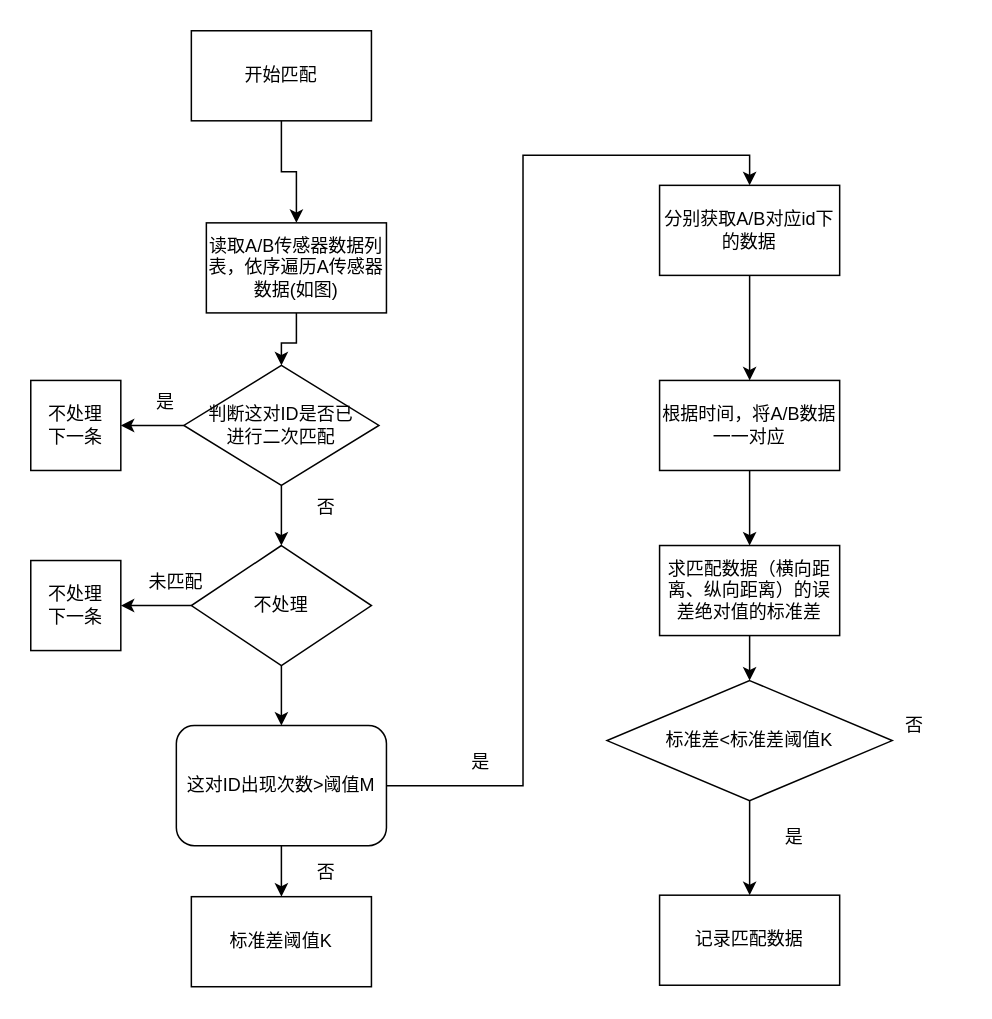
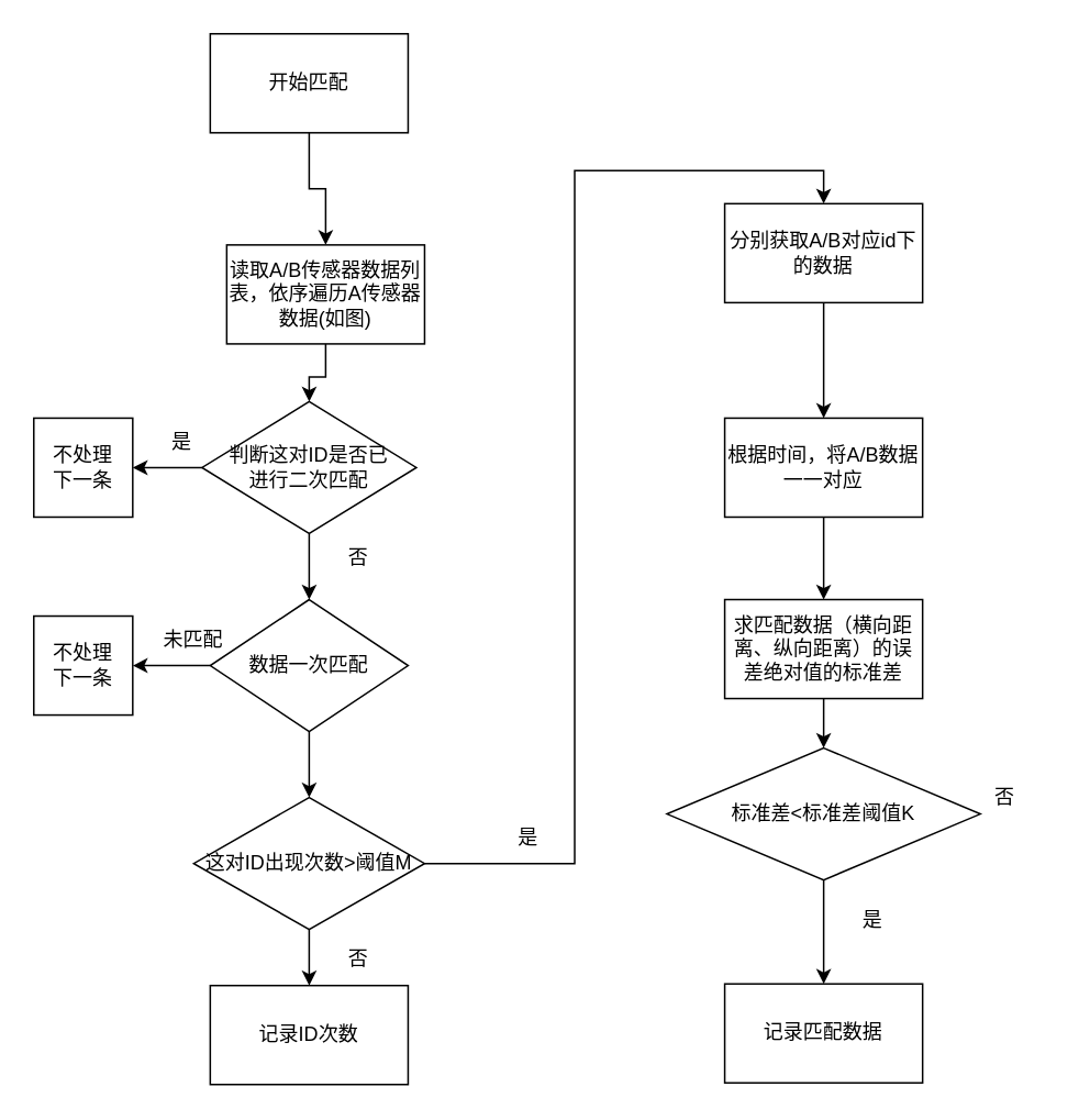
  <mxCell id="0" />
  <mxCell id="1" parent="0" />
  <mxCell id="2" value="" style="edgeStyle=orthogonalEdgeStyle;rounded=0;orthogonalLoop=1;jettySize=auto;html=1;" edge="1" parent="1" source="3" target="5"><mxGeometry relative="1" as="geometry" /></mxCell>
  <mxCell id="3" value="开始匹配" style="rounded=0;whiteSpace=wrap;html=1;" vertex="1" parent="1"><mxGeometry x="127" y="20" width="120" height="60" as="geometry" /></mxCell>
  <mxCell id="4" value="" style="edgeStyle=orthogonalEdgeStyle;rounded=0;orthogonalLoop=1;jettySize=auto;html=1;" edge="1" parent="1" source="5" target="21"><mxGeometry relative="1" as="geometry" /></mxCell>
  <mxCell id="5" value="读取A/B传感器数据列表，依序遍历A传感器数据(如图)" style="rounded=0;whiteSpace=wrap;html=1;" vertex="1" parent="1"><mxGeometry x="137" y="148" width="120" height="60" as="geometry" /></mxCell>
  <mxCell id="6" value="" style="edgeStyle=orthogonalEdgeStyle;rounded=0;orthogonalLoop=1;jettySize=auto;html=1;" edge="1" parent="1" source="8" target="9"><mxGeometry relative="1" as="geometry" /></mxCell>
  <mxCell id="7" value="" style="edgeStyle=orthogonalEdgeStyle;rounded=0;orthogonalLoop=1;jettySize=auto;html=1;" edge="1" parent="1" source="8" target="12"><mxGeometry relative="1" as="geometry" /></mxCell>
- <mxCell id="8" value="不处理" style="rhombus;whiteSpace=wrap;html=1;" vertex="1" parent="1"><mxGeometry x="127" y="363" width="120" height="80" as="geometry" /></mxCell>
+ <mxCell id="8" value="数据一次匹配" style="rhombus;whiteSpace=wrap;html=1;" vertex="1" parent="1"><mxGeometry x="127" y="363" width="120" height="80" as="geometry" /></mxCell>
  <mxCell id="9" value="不处理&lt;br&gt;下一条" style="rounded=0;whiteSpace=wrap;html=1;" vertex="1" parent="1"><mxGeometry x="20" y="373" width="60" height="60" as="geometry" /></mxCell>
  <mxCell id="10" value="" style="edgeStyle=orthogonalEdgeStyle;rounded=0;orthogonalLoop=1;jettySize=auto;html=1;" edge="1" parent="1" source="12" target="18"><mxGeometry relative="1" as="geometry" /></mxCell>
  <mxCell id="11" style="edgeStyle=orthogonalEdgeStyle;rounded=0;orthogonalLoop=1;jettySize=auto;html=1;entryX=0.5;entryY=0;entryDx=0;entryDy=0;" edge="1" parent="1" source="12" target="15"><mxGeometry relative="1" as="geometry" /></mxCell>
- <mxCell id="12" value="这对ID出现次数&amp;gt;阈值M" style="whiteSpace=wrap;html=1;rounded=1;" vertex="1" parent="1"><mxGeometry x="117" y="483" width="140" height="80" as="geometry" /></mxCell>
+ <mxCell id="12" value="这对ID出现次数&amp;gt;阈值M" style="rhombus;whiteSpace=wrap;html=1;" vertex="1" parent="1"><mxGeometry x="117" y="483" width="140" height="80" as="geometry" /></mxCell>
  <mxCell id="13" value="未匹配" style="text;html=1;strokeColor=none;fillColor=none;align=center;verticalAlign=middle;whiteSpace=wrap;rounded=0;" vertex="1" parent="1"><mxGeometry x="87" y="373" width="60" height="30" as="geometry" /></mxCell>
  <mxCell id="14" value="" style="edgeStyle=orthogonalEdgeStyle;rounded=0;orthogonalLoop=1;jettySize=auto;html=1;" edge="1" parent="1" source="15" target="26"><mxGeometry relative="1" as="geometry" /></mxCell>
  <mxCell id="15" value="分别获取A/B对应id下的数据" style="rounded=0;whiteSpace=wrap;html=1;" vertex="1" parent="1"><mxGeometry x="439" y="123" width="120" height="60" as="geometry" /></mxCell>
  <mxCell id="16" value="是" style="text;html=1;strokeColor=none;fillColor=none;align=center;verticalAlign=middle;whiteSpace=wrap;rounded=0;" vertex="1" parent="1"><mxGeometry x="290" y="493" width="60" height="30" as="geometry" /></mxCell>
  <mxCell id="17" value="否" style="text;html=1;strokeColor=none;fillColor=none;align=center;verticalAlign=middle;whiteSpace=wrap;rounded=0;" vertex="1" parent="1"><mxGeometry x="187" y="566" width="60" height="30" as="geometry" /></mxCell>
- <mxCell id="18" value="标准差阈值K" style="rounded=0;whiteSpace=wrap;html=1;" vertex="1" parent="1"><mxGeometry x="127" y="597" width="120" height="60" as="geometry" /></mxCell>
+ <mxCell id="18" value="记录ID次数" style="rounded=0;whiteSpace=wrap;html=1;" vertex="1" parent="1"><mxGeometry x="127" y="597" width="120" height="60" as="geometry" /></mxCell>
  <mxCell id="19" value="" style="edgeStyle=orthogonalEdgeStyle;rounded=0;orthogonalLoop=1;jettySize=auto;html=1;" edge="1" parent="1" source="21" target="8"><mxGeometry relative="1" as="geometry" /></mxCell>
  <mxCell id="20" value="" style="edgeStyle=orthogonalEdgeStyle;rounded=0;orthogonalLoop=1;jettySize=auto;html=1;" edge="1" parent="1" source="21" target="23"><mxGeometry relative="1" as="geometry" /></mxCell>
  <mxCell id="21" value="判断这对ID是否已&lt;br&gt;进行二次匹配" style="rhombus;whiteSpace=wrap;html=1;" vertex="1" parent="1"><mxGeometry x="122" y="243" width="130" height="80" as="geometry" /></mxCell>
  <mxCell id="22" value="否" style="text;html=1;strokeColor=none;fillColor=none;align=center;verticalAlign=middle;whiteSpace=wrap;rounded=0;" vertex="1" parent="1"><mxGeometry x="187" y="323" width="60" height="30" as="geometry" /></mxCell>
  <mxCell id="23" value="不处理&lt;br&gt;下一条" style="rounded=0;whiteSpace=wrap;html=1;" vertex="1" parent="1"><mxGeometry x="20" y="253" width="60" height="60" as="geometry" /></mxCell>
  <mxCell id="24" value="是" style="text;html=1;strokeColor=none;fillColor=none;align=center;verticalAlign=middle;whiteSpace=wrap;rounded=0;" vertex="1" parent="1"><mxGeometry x="80" y="253" width="60" height="30" as="geometry" /></mxCell>
  <mxCell id="25" value="" style="edgeStyle=orthogonalEdgeStyle;rounded=0;orthogonalLoop=1;jettySize=auto;html=1;" edge="1" parent="1" source="26" target="28"><mxGeometry relative="1" as="geometry" /></mxCell>
  <mxCell id="26" value="根据时间，将A/B数据一一对应" style="rounded=0;whiteSpace=wrap;html=1;" vertex="1" parent="1"><mxGeometry x="439" y="253" width="120" height="60" as="geometry" /></mxCell>
  <mxCell id="27" value="" style="edgeStyle=orthogonalEdgeStyle;rounded=0;orthogonalLoop=1;jettySize=auto;html=1;" edge="1" parent="1" source="28" target="30"><mxGeometry relative="1" as="geometry" /></mxCell>
  <mxCell id="28" value="求匹配数据（横向距离、纵向距离）的误差绝对值的标准差" style="rounded=0;whiteSpace=wrap;html=1;" vertex="1" parent="1"><mxGeometry x="439" y="363" width="120" height="60" as="geometry" /></mxCell>
  <mxCell id="29" value="" style="edgeStyle=orthogonalEdgeStyle;rounded=0;orthogonalLoop=1;jettySize=auto;html=1;" edge="1" parent="1" source="30" target="31"><mxGeometry relative="1" as="geometry" /></mxCell>
  <mxCell id="30" value="标准差&amp;lt;标准差阈值K" style="rhombus;whiteSpace=wrap;html=1;" vertex="1" parent="1"><mxGeometry x="404" y="453" width="190" height="80" as="geometry" /></mxCell>
  <mxCell id="31" value="记录匹配数据" style="rounded=0;whiteSpace=wrap;html=1;" vertex="1" parent="1"><mxGeometry x="439" y="596" width="120" height="60" as="geometry" /></mxCell>
  <mxCell id="32" value="是" style="text;html=1;strokeColor=none;fillColor=none;align=center;verticalAlign=middle;whiteSpace=wrap;rounded=0;" vertex="1" parent="1"><mxGeometry x="499" y="543" width="60" height="30" as="geometry" /></mxCell>
  <mxCell id="33" value="否" style="text;html=1;strokeColor=none;fillColor=none;align=center;verticalAlign=middle;whiteSpace=wrap;rounded=0;" vertex="1" parent="1"><mxGeometry x="579" y="468" width="60" height="30" as="geometry" /></mxCell>
